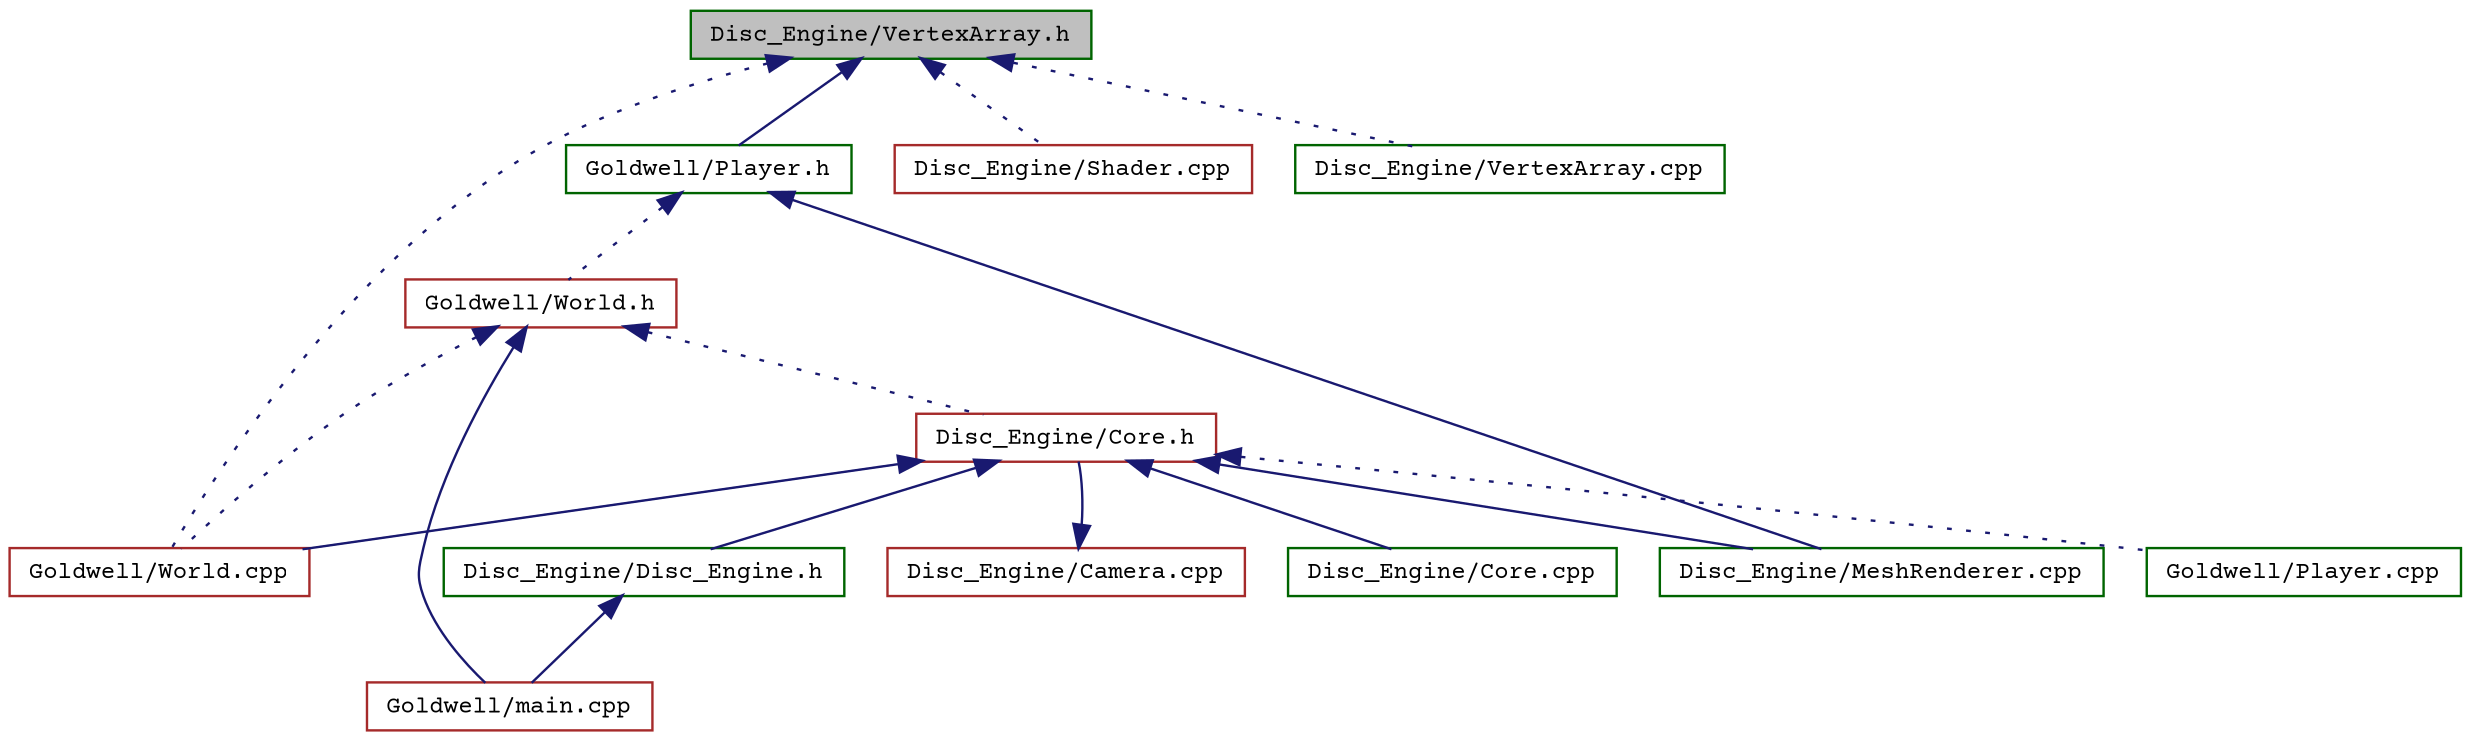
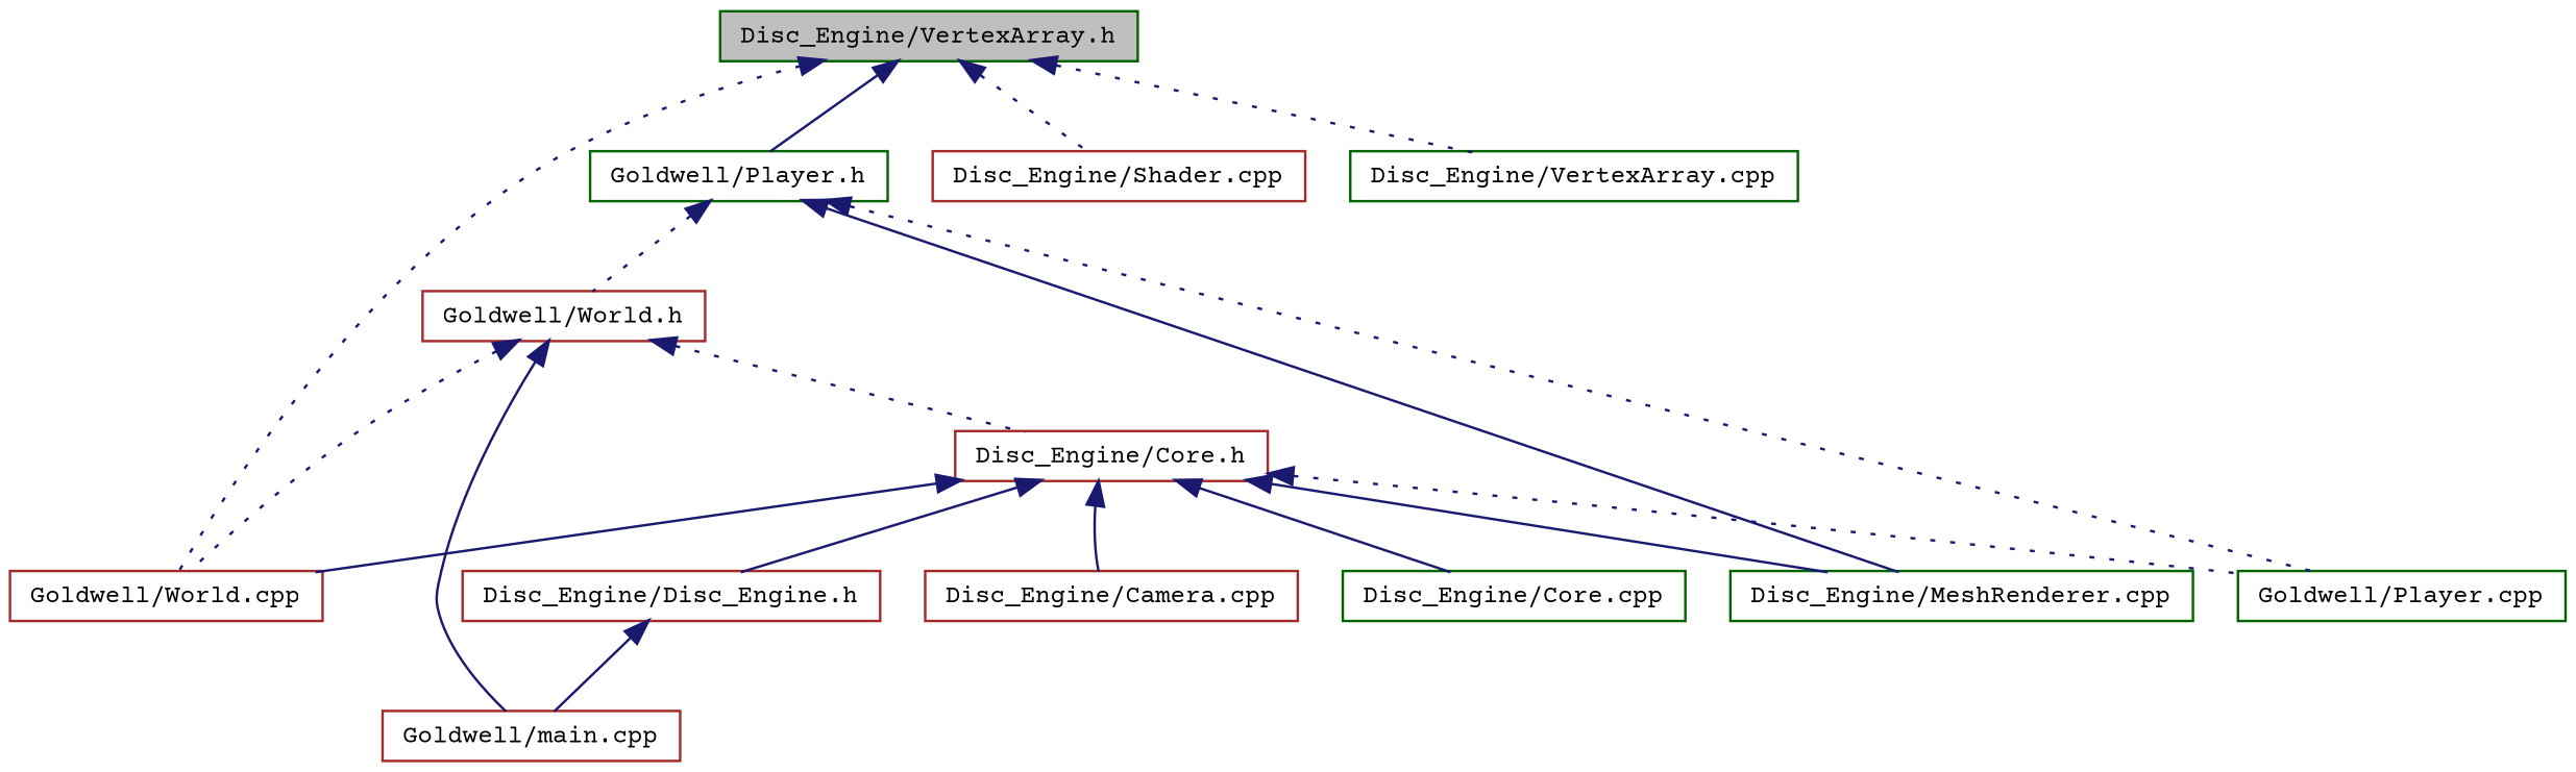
  digraph {
    fontname="Courier Prime"
    node [color=darkgreen fillcolor=white fontname="Courier Prime" fontsize=10 shape=record style=filled]
    edge [color=midnightblue dir=back fontname="Courier Prime" fontsize=10 labelfontname=Helvetica labelfontsize=10 style=solid]
    n1 [fillcolor=grey75 fontcolor=black height=0.2 label="Disc_Engine/VertexArray.h" width=0.4]
    n2 [height=0.2 label="Goldwell/Player.h" width=0.4]
    n3 [color=brown height=0.2 label="Goldwell/World.cpp" width=0.4]
    n4 [color=brown height=0.2 label="Disc_Engine/Shader.cpp" width=0.4]
    n5 [height=0.2 label="Disc_Engine/VertexArray.cpp" width=0.4]
    n6 [color=brown height=0.2 label="Goldwell/World.h" width=0.4]
    n7 [height=0.2 label="Disc_Engine/MeshRenderer.cpp" width=0.4]
    n8 [height=0.2 label="Goldwell/Player.cpp" width=0.4]
    n9 [color=brown height=0.2 label="Disc_Engine/Core.h" width=0.4]
    n10 [color=brown height=0.2 label="Goldwell/main.cpp" width=0.4]
    n11 [color=brown height=0.2 label="Disc_Engine/Camera.cpp" width=0.4]
    n12 [height=0.2 label="Disc_Engine/Core.cpp" width=0.4]
-   n13 [height=0.2 label="Disc_Engine/Disc_Engine.h" width=0.4]
+   n13 [color=brown height=0.2 label="Disc_Engine/Disc_Engine.h" width=0.4]
    n1 -> n2
    n1 -> n3 [style=dotted]
    n1 -> n4 [style=dotted]
    n1 -> n5 [style=dotted]
    n2 -> n6 [style=dotted]
    n2 -> n7
+   n2 -> n8 [style=dotted]
    n6 -> n3 [style=dotted]
    n6 -> n9 [style=dotted]
    n6 -> n10
    n9 -> n3
    n9 -> n7
    n9 -> n8 [style=dotted]
-   n11 -> n9
+   n9 -> n11
    n9 -> n12
    n9 -> n13
    n13 -> n10
  }
